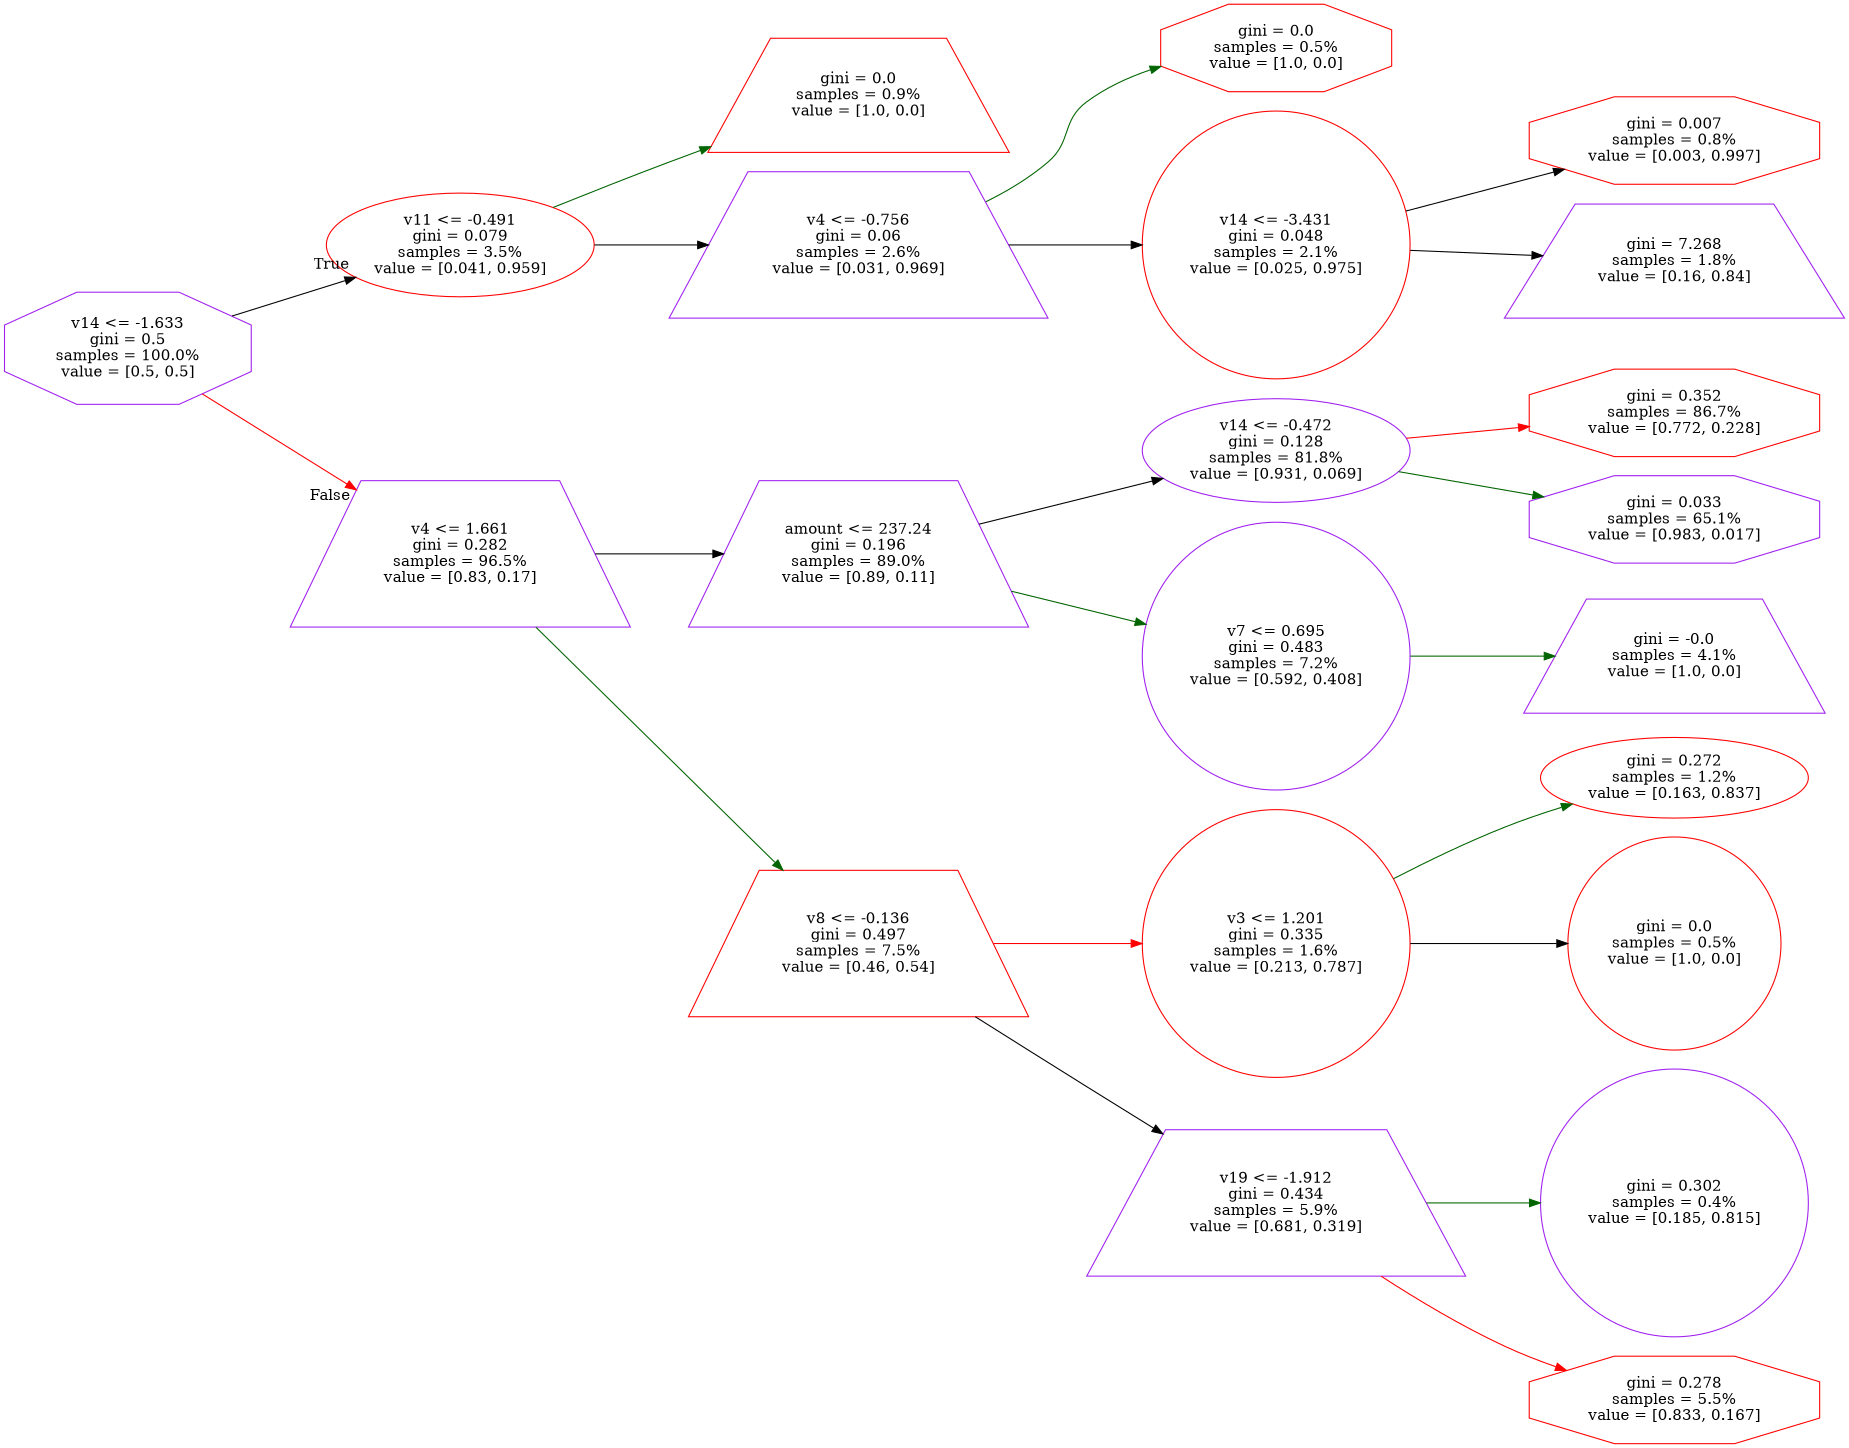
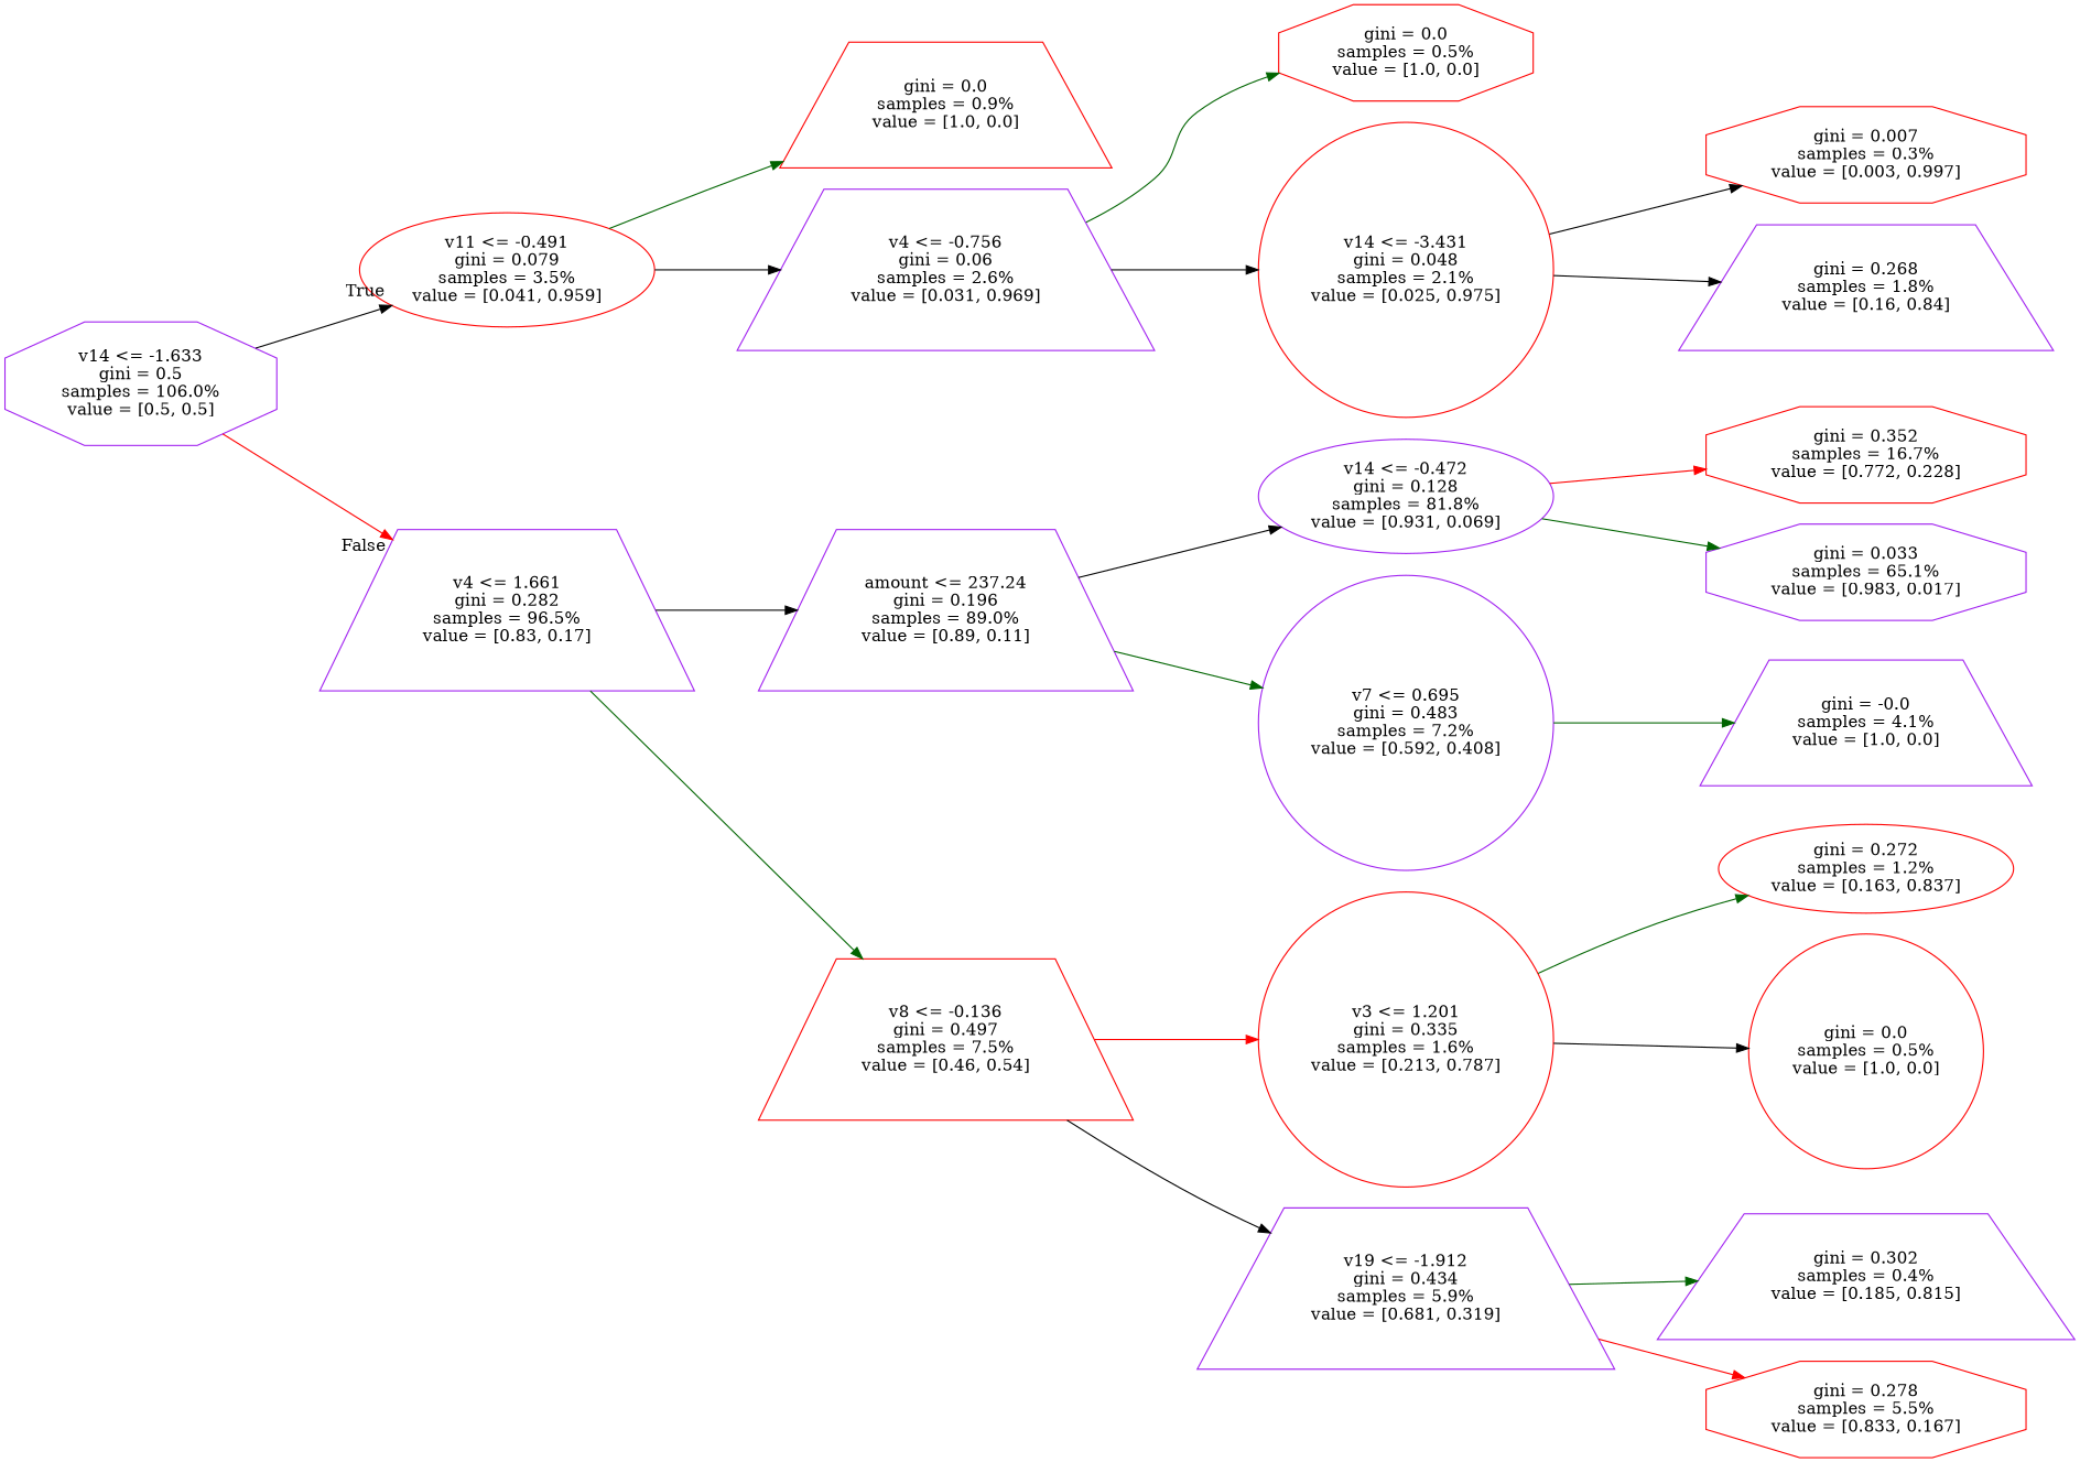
  digraph {
    rankdir=LR
    node [color=purple shape=trapezium]
    edge [color=black]
-   n1 [label="v14 <= -1.633\ngini = 0.5\nsamples = 100.0%\nvalue = [0.5, 0.5]" shape=octagon]
+   n1 [label="v14 <= -1.633\ngini = 0.5\nsamples = 106.0%\nvalue = [0.5, 0.5]" shape=octagon]
    n2 [color=red label="v11 <= -0.491\ngini = 0.079\nsamples = 3.5%\nvalue = [0.041, 0.959]" shape=ellipse]
    n3 [label="v4 <= 1.661\ngini = 0.282\nsamples = 96.5%\nvalue = [0.83, 0.17]"]
    n4 [color=red label="gini = 0.0\nsamples = 0.9%\nvalue = [1.0, 0.0]"]
    n5 [label="v4 <= -0.756\ngini = 0.06\nsamples = 2.6%\nvalue = [0.031, 0.969]"]
    n6 [label="amount <= 237.24\ngini = 0.196\nsamples = 89.0%\nvalue = [0.89, 0.11]"]
    n7 [color=red label="v8 <= -0.136\ngini = 0.497\nsamples = 7.5%\nvalue = [0.46, 0.54]"]
    n8 [color=red label="gini = 0.0\nsamples = 0.5%\nvalue = [1.0, 0.0]" shape=octagon]
    n9 [color=red label="v14 <= -3.431\ngini = 0.048\nsamples = 2.1%\nvalue = [0.025, 0.975]" shape=circle]
-   n10 [color=red label="gini = 0.007\nsamples = 0.8%\nvalue = [0.003, 0.997]" shape=octagon]
-   n11 [label="gini = 7.268\nsamples = 1.8%\nvalue = [0.16, 0.84]"]
+   n10 [color=red label="gini = 0.007\nsamples = 0.3%\nvalue = [0.003, 0.997]" shape=octagon]
+   n11 [label="gini = 0.268\nsamples = 1.8%\nvalue = [0.16, 0.84]"]
    n12 [label="v14 <= -0.472\ngini = 0.128\nsamples = 81.8%\nvalue = [0.931, 0.069]" shape=ellipse]
    n13 [label="v7 <= 0.695\ngini = 0.483\nsamples = 7.2%\nvalue = [0.592, 0.408]" shape=circle]
    n14 [color=red label="v3 <= 1.201\ngini = 0.335\nsamples = 1.6%\nvalue = [0.213, 0.787]" shape=circle]
    n15 [label="v19 <= -1.912\ngini = 0.434\nsamples = 5.9%\nvalue = [0.681, 0.319]"]
-   n16 [color=red label="gini = 0.352\nsamples = 86.7%\nvalue = [0.772, 0.228]" shape=octagon]
+   n16 [color=red label="gini = 0.352\nsamples = 16.7%\nvalue = [0.772, 0.228]" shape=octagon]
    n17 [label="gini = 0.033\nsamples = 65.1%\nvalue = [0.983, 0.017]" shape=octagon]
    n18 [label="gini = -0.0\nsamples = 4.1%\nvalue = [1.0, 0.0]"]
    n19 [color=red label="gini = 0.272\nsamples = 1.2%\nvalue = [0.163, 0.837]" shape=ellipse]
    n20 [color=red label="gini = 0.0\nsamples = 0.5%\nvalue = [1.0, 0.0]" shape=circle]
-   n21 [label="gini = 0.302\nsamples = 0.4%\nvalue = [0.185, 0.815]" shape=circle]
+   n21 [label="gini = 0.302\nsamples = 0.4%\nvalue = [0.185, 0.815]"]
    n22 [color=red label="gini = 0.278\nsamples = 5.5%\nvalue = [0.833, 0.167]" shape=octagon]
    n1 -> n2 [headlabel=True labelangle=-45 labeldistance=2.5]
    n1 -> n3 [color=red headlabel=False labelangle=45 labeldistance=2.5]
    n2 -> n4 [color=darkgreen]
    n2 -> n5
    n3 -> n6
    n3 -> n7 [color=darkgreen]
    n5 -> n8 [color=darkgreen]
    n5 -> n9
    n6 -> n12
    n6 -> n13 [color=darkgreen]
    n7 -> n14 [color=red]
    n7 -> n15
    n9 -> n10
    n9 -> n11
    n12 -> n16 [color=red]
    n12 -> n17 [color=darkgreen]
    n13 -> n18 [color=darkgreen]
    n14 -> n19 [color=darkgreen]
    n14 -> n20
    n15 -> n21 [color=darkgreen]
    n15 -> n22 [color=red]
  }
